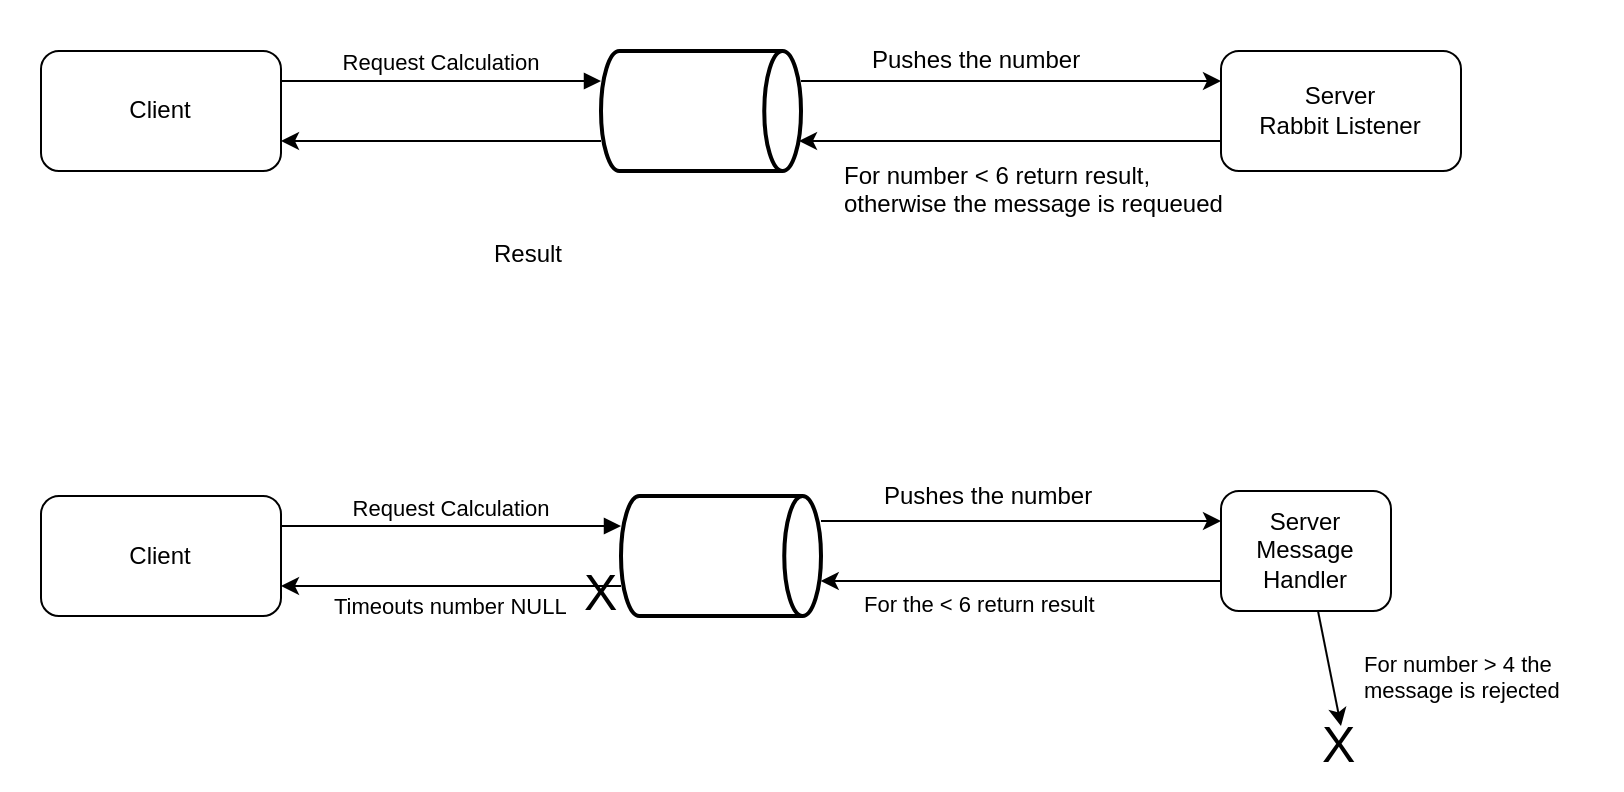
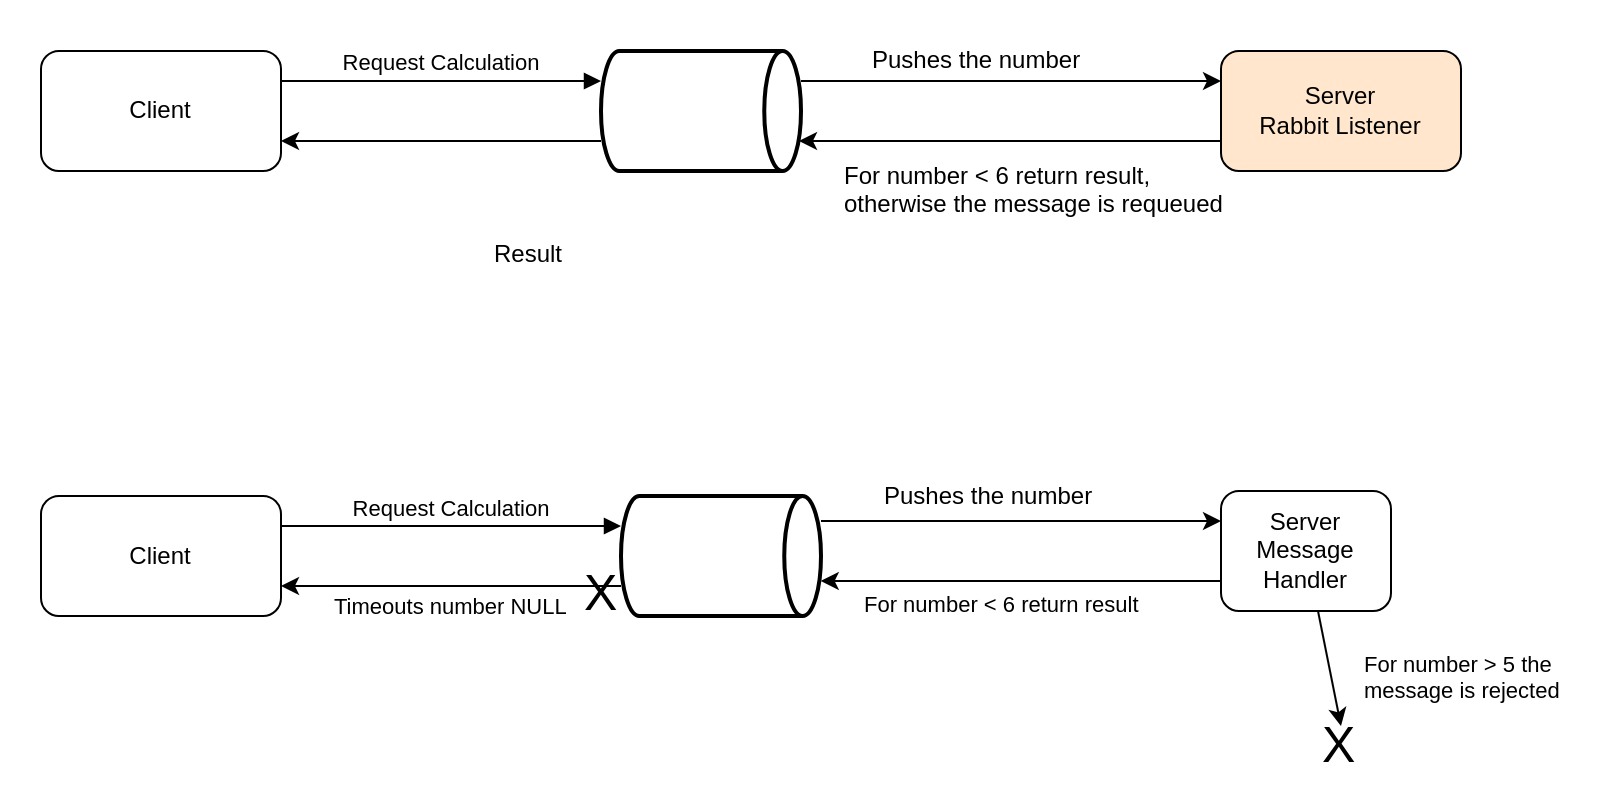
  <mxCell id="0" />
  <mxCell id="1" parent="0" />
  <mxCell id="2" value="Client" style="rounded=1;whiteSpace=wrap;html=1;" vertex="1" parent="1"><mxGeometry x="20" y="25" width="120" height="60" as="geometry" /></mxCell>
  <mxCell id="3" value="Request Calculation" style="html=1;verticalAlign=bottom;endArrow=block;exitX=1;exitY=0.25;exitDx=0;exitDy=0;entryX=0;entryY=0.25;entryDx=0;entryDy=0;entryPerimeter=0;" edge="1" parent="1" source="2" target="6"><mxGeometry width="80" relative="1" as="geometry"><mxPoint x="170" y="25" as="sourcePoint" /><mxPoint x="250" y="25" as="targetPoint" /></mxGeometry></mxCell>
  <mxCell id="4" style="edgeStyle=orthogonalEdgeStyle;rounded=0;orthogonalLoop=1;jettySize=auto;html=1;entryX=0;entryY=0.25;entryDx=0;entryDy=0;" edge="1" parent="1" source="6" target="8"><mxGeometry relative="1" as="geometry"><Array as="points"><mxPoint x="430" y="40" /><mxPoint x="430" y="40" /></Array></mxGeometry></mxCell>
  <mxCell id="5" style="edgeStyle=orthogonalEdgeStyle;rounded=0;orthogonalLoop=1;jettySize=auto;html=1;entryX=1;entryY=0.75;entryDx=0;entryDy=0;" edge="1" parent="1" source="6" target="2"><mxGeometry relative="1" as="geometry"><Array as="points"><mxPoint x="260" y="70" /><mxPoint x="260" y="70" /></Array></mxGeometry></mxCell>
  <mxCell id="6" value="" style="strokeWidth=2;html=1;shape=mxgraph.flowchart.direct_data;whiteSpace=wrap;" vertex="1" parent="1"><mxGeometry x="300" y="25" width="100" height="60" as="geometry" /></mxCell>
  <mxCell id="7" style="rounded=0;orthogonalLoop=1;jettySize=auto;html=1;exitX=0;exitY=0.75;exitDx=0;exitDy=0;" edge="1" parent="1" source="8"><mxGeometry relative="1" as="geometry"><mxPoint x="589" y="70" as="sourcePoint" /><mxPoint x="399" y="70" as="targetPoint" /></mxGeometry></mxCell>
- <mxCell id="8" value="Server&lt;br&gt;Rabbit Listener&lt;br&gt;" style="rounded=1;whiteSpace=wrap;html=1;" vertex="1" parent="1"><mxGeometry x="610" y="25" width="120" height="60" as="geometry" /></mxCell>
+ <mxCell id="8" value="Server&lt;br&gt;Rabbit Listener&lt;br&gt;" style="rounded=1;whiteSpace=wrap;html=1;fillColor=#ffe6cc;" vertex="1" parent="1"><mxGeometry x="610" y="25" width="120" height="60" as="geometry" /></mxCell>
  <mxCell id="9" value="Pushes the number" style="text;html=1;resizable=0;points=[];autosize=1;align=left;verticalAlign=top;spacingTop=-4;" vertex="1" parent="1"><mxGeometry x="434" y="20" width="120" height="20" as="geometry" /></mxCell>
  <mxCell id="10" value="For number &amp;lt; 6 return result,&lt;br&gt;otherwise the message is requeued&lt;br&gt;" style="text;html=1;resizable=0;points=[];autosize=1;align=left;verticalAlign=top;spacingTop=-4;" vertex="1" parent="1"><mxGeometry x="420" y="78" width="200" height="30" as="geometry" /></mxCell>
  <mxCell id="11" value="Result" style="text;html=1;resizable=0;points=[];autosize=1;align=left;verticalAlign=top;spacingTop=-4;" vertex="1" parent="1"><mxGeometry x="245" y="117" width="50" height="20" as="geometry" /></mxCell>
  <mxCell id="12" value="Client" style="rounded=1;whiteSpace=wrap;html=1;" vertex="1" parent="1"><mxGeometry x="20" y="247.5" width="120" height="60" as="geometry" /></mxCell>
  <mxCell id="13" value="Request Calculation" style="html=1;verticalAlign=bottom;endArrow=block;exitX=1;exitY=0.25;exitDx=0;exitDy=0;entryX=0;entryY=0.25;entryDx=0;entryDy=0;entryPerimeter=0;" edge="1" parent="1" source="12" target="16"><mxGeometry width="80" relative="1" as="geometry"><mxPoint x="180" y="247.5" as="sourcePoint" /><mxPoint x="260" y="247.5" as="targetPoint" /></mxGeometry></mxCell>
  <mxCell id="14" style="edgeStyle=orthogonalEdgeStyle;rounded=0;orthogonalLoop=1;jettySize=auto;html=1;entryX=0;entryY=0.25;entryDx=0;entryDy=0;" edge="1" parent="1" source="16" target="18"><mxGeometry relative="1" as="geometry"><Array as="points"><mxPoint x="480" y="260" /><mxPoint x="480" y="260" /></Array><mxPoint x="570" y="225" as="targetPoint" /></mxGeometry></mxCell>
  <mxCell id="15" style="edgeStyle=orthogonalEdgeStyle;rounded=0;orthogonalLoop=1;jettySize=auto;html=1;entryX=1;entryY=0.75;entryDx=0;entryDy=0;" edge="1" parent="1" source="16" target="12"><mxGeometry relative="1" as="geometry"><Array as="points"><mxPoint x="270" y="292.5" /><mxPoint x="270" y="292.5" /></Array></mxGeometry></mxCell>
  <mxCell id="16" value="" style="strokeWidth=2;html=1;shape=mxgraph.flowchart.direct_data;whiteSpace=wrap;" vertex="1" parent="1"><mxGeometry x="310" y="247.5" width="100" height="60" as="geometry" /></mxCell>
  <mxCell id="17" style="edgeStyle=none;rounded=0;orthogonalLoop=1;jettySize=auto;html=1;fontSize=11;" edge="1" parent="1" source="18"><mxGeometry relative="1" as="geometry"><mxPoint x="670" y="362.5" as="targetPoint" /></mxGeometry></mxCell>
  <mxCell id="18" value="Server&lt;br&gt;Message Handler&lt;br&gt;" style="rounded=1;whiteSpace=wrap;html=1;" vertex="1" parent="1"><mxGeometry x="610" y="245" width="85" height="60" as="geometry" /></mxCell>
  <mxCell id="19" value="Pushes the number" style="text;html=1;resizable=0;points=[];autosize=1;align=left;verticalAlign=top;spacingTop=-4;" vertex="1" parent="1"><mxGeometry x="440" y="237.5" width="120" height="20" as="geometry" /></mxCell>
  <mxCell id="20" value="X" style="text;html=1;resizable=0;points=[];autosize=1;align=left;verticalAlign=top;spacingTop=-4;strokeWidth=10;fontSize=25;" vertex="1" parent="1"><mxGeometry x="659" y="353.5" width="20" height="20" as="geometry" /></mxCell>
- <mxCell id="21" value="For number &amp;gt; 4 the&lt;br&gt;message is rejected" style="text;html=1;resizable=0;points=[];autosize=1;align=left;verticalAlign=top;spacingTop=-4;fontSize=11;" vertex="1" parent="1"><mxGeometry x="680" y="322.5" width="110" height="30" as="geometry" /></mxCell>
+ <mxCell id="21" value="For number &amp;gt; 5 the&lt;br&gt;message is rejected" style="text;html=1;resizable=0;points=[];autosize=1;align=left;verticalAlign=top;spacingTop=-4;fontSize=11;" vertex="1" parent="1"><mxGeometry x="680" y="322.5" width="110" height="30" as="geometry" /></mxCell>
  <mxCell id="22" value="X" style="text;html=1;resizable=0;points=[];autosize=1;align=left;verticalAlign=top;spacingTop=-4;strokeWidth=10;fontSize=25;" vertex="1" parent="1"><mxGeometry x="290" y="277.5" width="20" height="20" as="geometry" /></mxCell>
  <mxCell id="23" value="Timeouts number NULL" style="text;html=1;resizable=0;points=[];autosize=1;align=left;verticalAlign=top;spacingTop=-4;fontSize=11;" vertex="1" parent="1"><mxGeometry x="165" y="293.5" width="130" height="10" as="geometry" /></mxCell>
  <mxCell id="24" style="edgeStyle=orthogonalEdgeStyle;rounded=0;orthogonalLoop=1;jettySize=auto;html=1;entryX=1;entryY=0.775;entryDx=0;entryDy=0;entryPerimeter=0;exitX=0;exitY=0.75;exitDx=0;exitDy=0;" edge="1" parent="1" source="18"><mxGeometry relative="1" as="geometry"><Array as="points" /><mxPoint x="600" y="290" as="sourcePoint" /><mxPoint x="409.857" y="290" as="targetPoint" /></mxGeometry></mxCell>
- <mxCell id="25" value="For the &amp;lt; 6 return result" style="text;html=1;resizable=0;points=[];autosize=1;align=left;verticalAlign=top;spacingTop=-4;fontSize=11;" vertex="1" parent="1"><mxGeometry x="430" y="292.5" width="150" height="10" as="geometry" /></mxCell>
+ <mxCell id="25" value="For number &amp;lt; 6 return result" style="text;html=1;resizable=0;points=[];autosize=1;align=left;verticalAlign=top;spacingTop=-4;fontSize=11;" vertex="1" parent="1"><mxGeometry x="430" y="292.5" width="150" height="10" as="geometry" /></mxCell>
